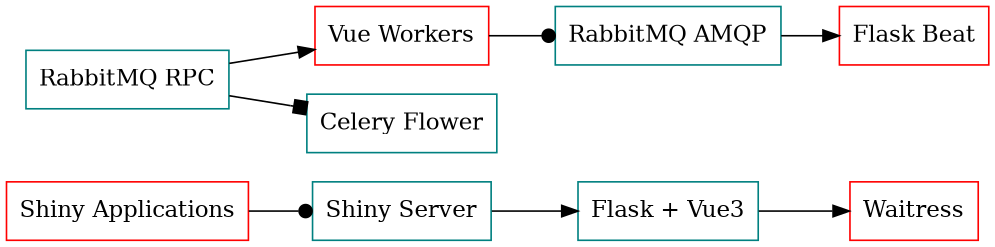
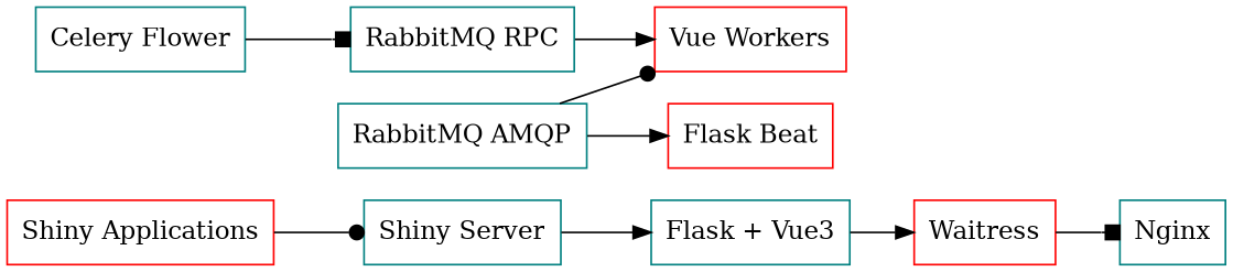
  digraph {
    rankdir=LR
    node [color=teal shape=box]
    edge [arrowhead=normal]
    n1 [label="Flask + Vue3"]
    n2 [color=red label=Waitress]
+   n3 [label=Nginx]
    n4 [color=red label="Vue Workers"]
    n5 [label="RabbitMQ AMQP"]
    n6 [color=red label="Flask Beat"]
    n7 [label="Celery Flower"]
    n8 [label="RabbitMQ RPC"]
    n9 [label="Shiny Server"]
    n10 [color=red label="Shiny Applications"]
    n1 -> n2
-   n4 -> n5 [arrowhead=dot]
+   n2 -> n3 [arrowhead=box]
+   n5 -> n4 [arrowhead=dot]
    n5 -> n6
    n8 -> n4
-   n8 -> n7 [arrowhead=box]
+   n7 -> n8 [arrowhead=box]
    n9 -> n1
    n10 -> n9 [arrowhead=dot]
  }
